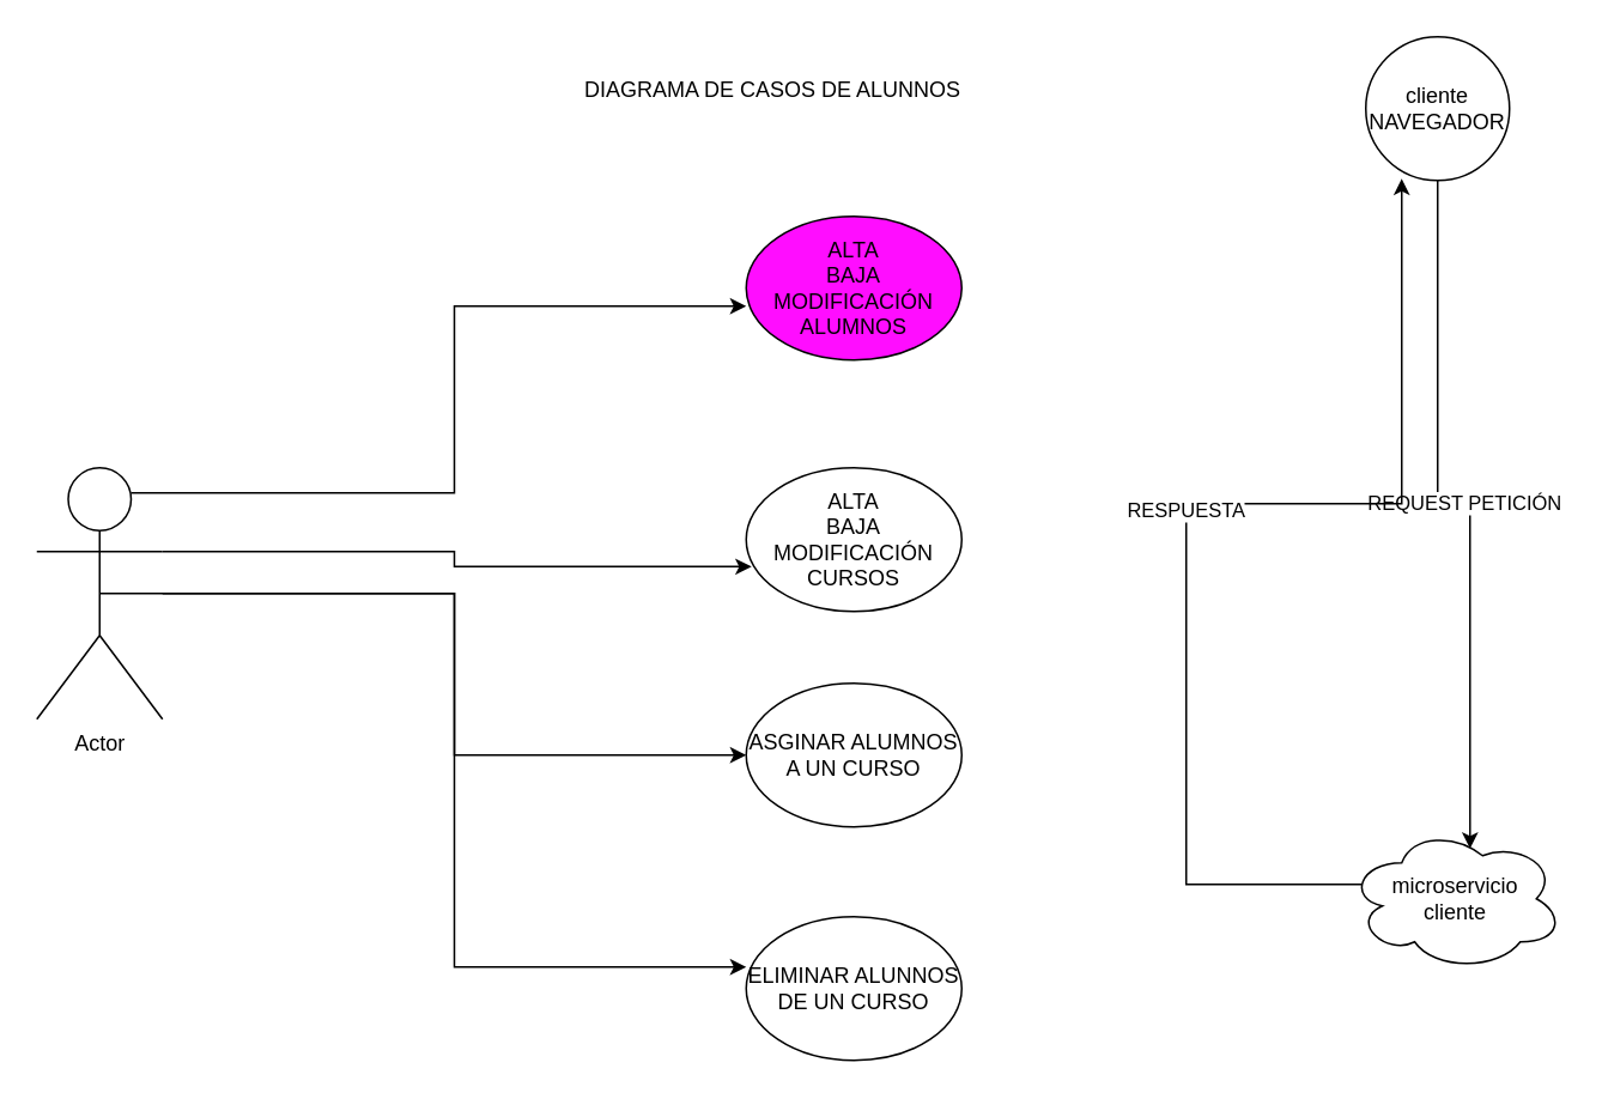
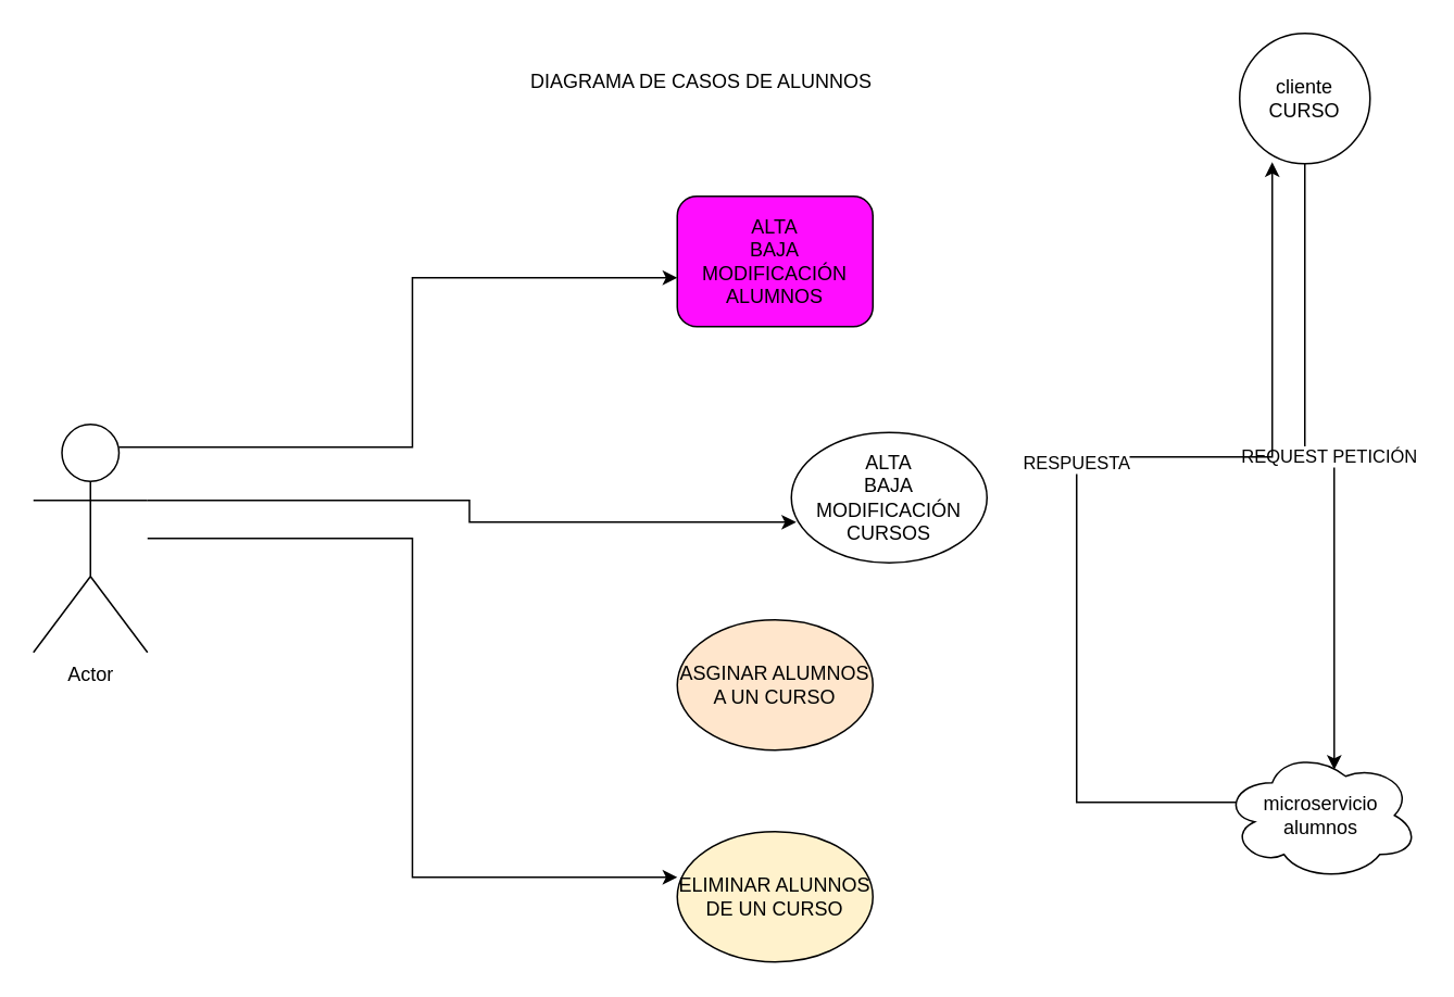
  <mxCell id="0" />
  <mxCell id="1" parent="0" />
  <mxCell id="2" value="DIAGRAMA DE CASOS DE ALUNNOS" style="text;html=1;strokeColor=none;fillColor=none;align=center;verticalAlign=middle;whiteSpace=wrap;rounded=0;" parent="1" vertex="1"><mxGeometry x="290" y="40" width="280" height="20" as="geometry" /></mxCell>
  <mxCell id="3" style="edgeStyle=orthogonalEdgeStyle;rounded=0;orthogonalLoop=1;jettySize=auto;html=1;exitX=0.75;exitY=0.1;exitDx=0;exitDy=0;exitPerimeter=0;entryX=0;entryY=0.625;entryDx=0;entryDy=0;entryPerimeter=0;" parent="1" source="7" target="8" edge="1"><mxGeometry relative="1" as="geometry" /></mxCell>
  <mxCell id="4" style="edgeStyle=orthogonalEdgeStyle;rounded=0;orthogonalLoop=1;jettySize=auto;html=1;exitX=1;exitY=0.333;exitDx=0;exitDy=0;exitPerimeter=0;entryX=0.025;entryY=0.688;entryDx=0;entryDy=0;entryPerimeter=0;" parent="1" source="7" target="9" edge="1"><mxGeometry relative="1" as="geometry" /></mxCell>
- <mxCell id="5" style="edgeStyle=orthogonalEdgeStyle;rounded=0;orthogonalLoop=1;jettySize=auto;html=1;exitX=0.5;exitY=0.5;exitDx=0;exitDy=0;exitPerimeter=0;entryX=0;entryY=0.5;entryDx=0;entryDy=0;" parent="1" source="7" target="10" edge="1"><mxGeometry relative="1" as="geometry" /></mxCell>
  <mxCell id="6" style="edgeStyle=orthogonalEdgeStyle;rounded=0;orthogonalLoop=1;jettySize=auto;html=1;entryX=0;entryY=0.35;entryDx=0;entryDy=0;entryPerimeter=0;" parent="1" source="7" target="11" edge="1"><mxGeometry relative="1" as="geometry" /></mxCell>
  <mxCell id="7" value="Actor" style="shape=umlActor;verticalLabelPosition=bottom;verticalAlign=top;html=1;outlineConnect=0;" parent="1" vertex="1"><mxGeometry x="20" y="260" width="70" height="140" as="geometry" /></mxCell>
- <mxCell id="8" value="ALTA&lt;br&gt;BAJA&lt;br&gt;MODIFICACIÓN&lt;br&gt;ALUMNOS" style="ellipse;whiteSpace=wrap;html=1;fillColor=#FF0DFF;" parent="1" vertex="1"><mxGeometry x="415" y="120" width="120" height="80" as="geometry" /></mxCell>
- <mxCell id="9" value="ALTA&lt;br&gt;BAJA&lt;br&gt;MODIFICACIÓN&lt;br&gt;CURSOS" style="ellipse;whiteSpace=wrap;html=1;" parent="1" vertex="1"><mxGeometry x="415" y="260" width="120" height="80" as="geometry" /></mxCell>
- <mxCell id="10" value="ASGINAR ALUMNOS A UN CURSO" style="ellipse;whiteSpace=wrap;html=1;" parent="1" vertex="1"><mxGeometry x="415" y="380" width="120" height="80" as="geometry" /></mxCell>
- <mxCell id="11" value="ELIMINAR ALUNNOS DE UN CURSO" style="ellipse;whiteSpace=wrap;html=1;" parent="1" vertex="1"><mxGeometry x="415" y="510" width="120" height="80" as="geometry" /></mxCell>
+ <mxCell id="8" value="ALTA&lt;br&gt;BAJA&lt;br&gt;MODIFICACIÓN&lt;br&gt;ALUMNOS" style="whiteSpace=wrap;html=1;fillColor=#FF0DFF;rounded=1;" parent="1" vertex="1"><mxGeometry x="415" y="120" width="120" height="80" as="geometry" /></mxCell>
+ <mxCell id="9" value="ALTA&lt;br&gt;BAJA&lt;br&gt;MODIFICACIÓN&lt;br&gt;CURSOS" style="ellipse;whiteSpace=wrap;html=1;" parent="1" vertex="1"><mxGeometry x="485" y="265" width="120" height="80" as="geometry" /></mxCell>
+ <mxCell id="10" value="ASGINAR ALUMNOS A UN CURSO" style="ellipse;whiteSpace=wrap;html=1;fillColor=#ffe6cc;" parent="1" vertex="1"><mxGeometry x="415" y="380" width="120" height="80" as="geometry" /></mxCell>
+ <mxCell id="11" value="ELIMINAR ALUNNOS DE UN CURSO" style="ellipse;whiteSpace=wrap;html=1;fillColor=#fff2cc;" parent="1" vertex="1"><mxGeometry x="415" y="510" width="120" height="80" as="geometry" /></mxCell>
  <mxCell id="12" value="REQUEST PETICIÓN&lt;br&gt;" style="edgeStyle=orthogonalEdgeStyle;rounded=0;orthogonalLoop=1;jettySize=auto;html=1;entryX=0.567;entryY=0.15;entryDx=0;entryDy=0;entryPerimeter=0;" parent="1" source="13" target="15" edge="1"><mxGeometry relative="1" as="geometry" /></mxCell>
- <mxCell id="13" value="cliente&lt;br&gt;NAVEGADOR" style="ellipse;whiteSpace=wrap;html=1;aspect=fixed;" parent="1" vertex="1"><mxGeometry x="760" y="20" width="80" height="80" as="geometry" /></mxCell>
+ <mxCell id="13" value="cliente&lt;br&gt;CURSO" style="ellipse;whiteSpace=wrap;html=1;aspect=fixed;" parent="1" vertex="1"><mxGeometry x="760" y="20" width="80" height="80" as="geometry" /></mxCell>
  <mxCell id="14" value="RESPUESTA" style="edgeStyle=orthogonalEdgeStyle;rounded=0;orthogonalLoop=1;jettySize=auto;html=1;exitX=0.07;exitY=0.4;exitDx=0;exitDy=0;exitPerimeter=0;entryX=0.25;entryY=0.988;entryDx=0;entryDy=0;entryPerimeter=0;" parent="1" source="15" target="13" edge="1"><mxGeometry relative="1" as="geometry"><Array as="points"><mxPoint x="660" y="492" /><mxPoint x="660" y="280" /><mxPoint x="780" y="280" /></Array></mxGeometry></mxCell>
- <mxCell id="15" value="microservicio&lt;br&gt;cliente" style="ellipse;shape=cloud;whiteSpace=wrap;html=1;" parent="1" vertex="1"><mxGeometry x="750" y="460" width="120" height="80" as="geometry" /></mxCell>
+ <mxCell id="15" value="microservicio&lt;br&gt;alumnos" style="ellipse;shape=cloud;whiteSpace=wrap;html=1;" parent="1" vertex="1"><mxGeometry x="750" y="460" width="120" height="80" as="geometry" /></mxCell>
